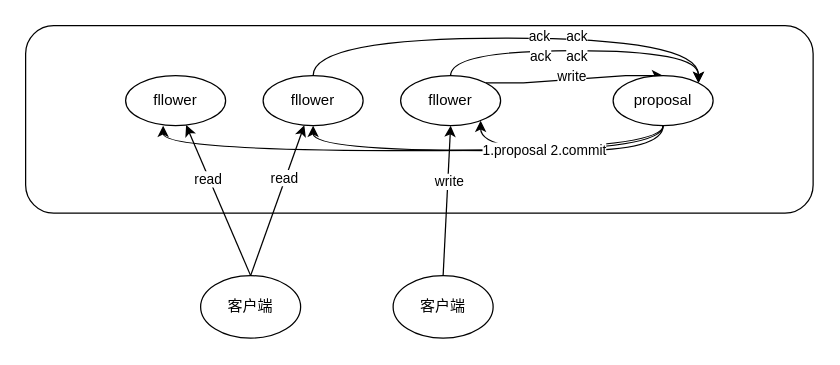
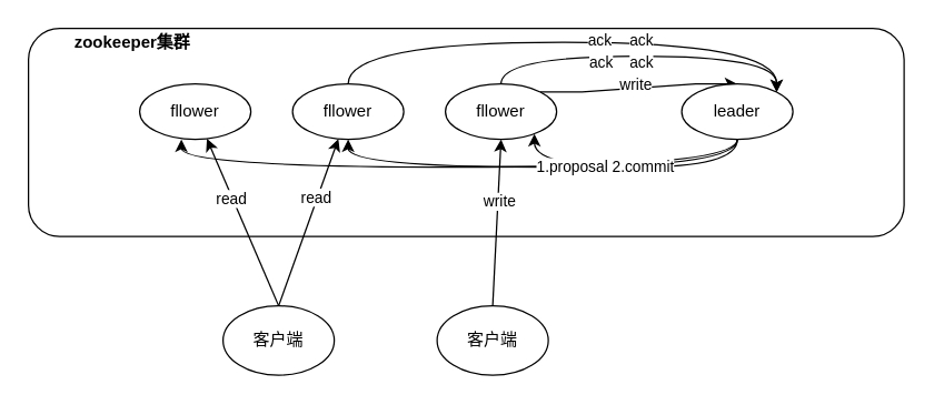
  <mxCell id="0" />
  <mxCell id="1" parent="0" />
  <mxCell id="2" value="客户端" style="ellipse;whiteSpace=wrap;html=1;" vertex="1" parent="1"><mxGeometry x="160" y="220" width="80" height="50" as="geometry" /></mxCell>
  <mxCell id="3" value="" style="rounded=1;whiteSpace=wrap;html=1;" vertex="1" parent="1"><mxGeometry x="20" y="20" width="630" height="150" as="geometry" /></mxCell>
  <mxCell id="4" value="客户端" style="ellipse;whiteSpace=wrap;html=1;" vertex="1" parent="1"><mxGeometry x="314" y="220" width="80" height="50" as="geometry" /></mxCell>
+ <mxCell id="5" value="&lt;b&gt;zookeeper集群&lt;/b&gt;" style="text;html=1;strokeColor=none;fillColor=none;align=center;verticalAlign=middle;whiteSpace=wrap;rounded=0;" vertex="1" parent="1"><mxGeometry x="40" y="20" width="110" height="20" as="geometry" /></mxCell>
  <mxCell id="6" value="fllower" style="ellipse;whiteSpace=wrap;html=1;" vertex="1" parent="1"><mxGeometry x="100" y="60" width="80" height="40" as="geometry" /></mxCell>
  <mxCell id="7" style="rounded=0;orthogonalLoop=1;jettySize=auto;html=1;exitX=0.5;exitY=0;exitDx=0;exitDy=0;entryX=1;entryY=0;entryDx=0;entryDy=0;elbow=vertical;edgeStyle=orthogonalEdgeStyle;curved=1;" edge="1" parent="1" source="10" target="21"><mxGeometry relative="1" as="geometry"><Array as="points"><mxPoint x="250" y="30" /><mxPoint x="558" y="30" /></Array></mxGeometry></mxCell>
  <mxCell id="8" value="ack" style="edgeLabel;html=1;align=center;verticalAlign=middle;resizable=0;points=[];" vertex="1" connectable="0" parent="7"><mxGeometry x="0.12" y="2" relative="1" as="geometry"><mxPoint as="offset" /></mxGeometry></mxCell>
  <mxCell id="9" value="ack" style="edgeLabel;html=1;align=center;verticalAlign=middle;resizable=0;points=[];" vertex="1" connectable="0" parent="7"><mxGeometry x="0.129" y="3" relative="1" as="geometry"><mxPoint x="29" y="1" as="offset" /></mxGeometry></mxCell>
  <mxCell id="10" value="fllower" style="ellipse;whiteSpace=wrap;html=1;" vertex="1" parent="1"><mxGeometry x="210" y="60" width="80" height="40" as="geometry" /></mxCell>
  <mxCell id="11" style="edgeStyle=entityRelationEdgeStyle;rounded=0;orthogonalLoop=1;jettySize=auto;html=1;exitX=1;exitY=0;exitDx=0;exitDy=0;entryX=0.5;entryY=0;entryDx=0;entryDy=0;" edge="1" parent="1" source="16" target="21"><mxGeometry relative="1" as="geometry" /></mxCell>
  <mxCell id="12" value="write" style="edgeLabel;html=1;align=center;verticalAlign=middle;resizable=0;points=[];" vertex="1" connectable="0" parent="11"><mxGeometry x="-0.045" y="-3" relative="1" as="geometry"><mxPoint y="-6" as="offset" /></mxGeometry></mxCell>
  <mxCell id="13" style="edgeStyle=orthogonalEdgeStyle;curved=1;rounded=0;orthogonalLoop=1;jettySize=auto;html=1;exitX=0.5;exitY=0;exitDx=0;exitDy=0;entryX=1;entryY=0;entryDx=0;entryDy=0;" edge="1" parent="1" source="16" target="21"><mxGeometry relative="1" as="geometry"><Array as="points"><mxPoint x="360" y="40" /><mxPoint x="558" y="40" /></Array></mxGeometry></mxCell>
  <mxCell id="14" value="ack" style="edgeLabel;html=1;align=center;verticalAlign=middle;resizable=0;points=[];" vertex="1" connectable="0" parent="13"><mxGeometry x="-0.253" y="-4" relative="1" as="geometry"><mxPoint as="offset" /></mxGeometry></mxCell>
  <mxCell id="15" value="ack" style="edgeLabel;html=1;align=center;verticalAlign=middle;resizable=0;points=[];" vertex="1" connectable="0" parent="13"><mxGeometry x="-0.226" y="-4" relative="1" as="geometry"><mxPoint x="26" as="offset" /></mxGeometry></mxCell>
  <mxCell id="16" value="fllower" style="ellipse;whiteSpace=wrap;html=1;" vertex="1" parent="1"><mxGeometry x="320" y="60" width="80" height="40" as="geometry" /></mxCell>
  <mxCell id="17" style="edgeStyle=orthogonalEdgeStyle;rounded=0;orthogonalLoop=1;jettySize=auto;html=1;exitX=0.5;exitY=1;exitDx=0;exitDy=0;curved=1;" edge="1" parent="1" source="21" target="16"><mxGeometry relative="1" as="geometry"><Array as="points"><mxPoint x="530" y="120" /><mxPoint x="384" y="120" /></Array></mxGeometry></mxCell>
  <mxCell id="18" style="edgeStyle=orthogonalEdgeStyle;rounded=0;orthogonalLoop=1;jettySize=auto;html=1;exitX=0.5;exitY=1;exitDx=0;exitDy=0;entryX=0.5;entryY=1;entryDx=0;entryDy=0;elbow=vertical;curved=1;" edge="1" parent="1" source="21" target="10"><mxGeometry relative="1" as="geometry" /></mxCell>
  <mxCell id="19" style="edgeStyle=orthogonalEdgeStyle;curved=1;rounded=0;orthogonalLoop=1;jettySize=auto;html=1;exitX=0.5;exitY=1;exitDx=0;exitDy=0;entryX=0.375;entryY=1;entryDx=0;entryDy=0;entryPerimeter=0;" edge="1" parent="1" source="21" target="6"><mxGeometry relative="1" as="geometry" /></mxCell>
  <mxCell id="20" value="1.proposal 2.commit" style="edgeLabel;html=1;align=center;verticalAlign=middle;resizable=0;points=[];" vertex="1" connectable="0" parent="19"><mxGeometry x="-0.475" y="-1" relative="1" as="geometry"><mxPoint as="offset" /></mxGeometry></mxCell>
- <mxCell id="21" value="proposal" style="ellipse;whiteSpace=wrap;html=1;" vertex="1" parent="1"><mxGeometry x="490" y="60" width="80" height="40" as="geometry" /></mxCell>
+ <mxCell id="21" value="leader" style="ellipse;whiteSpace=wrap;html=1;" vertex="1" parent="1"><mxGeometry x="490" y="60" width="80" height="40" as="geometry" /></mxCell>
  <mxCell id="22" value="" style="endArrow=classic;html=1;" edge="1" parent="1" target="6"><mxGeometry width="50" height="50" relative="1" as="geometry"><mxPoint x="200" y="220" as="sourcePoint" /><mxPoint x="250" y="170" as="targetPoint" /></mxGeometry></mxCell>
  <mxCell id="23" value="read" style="edgeLabel;html=1;align=center;verticalAlign=middle;resizable=0;points=[];" vertex="1" connectable="0" parent="22"><mxGeometry x="0.299" y="1" relative="1" as="geometry"><mxPoint as="offset" /></mxGeometry></mxCell>
  <mxCell id="24" value="" style="endArrow=classic;html=1;exitX=0.5;exitY=0;exitDx=0;exitDy=0;" edge="1" parent="1" source="2" target="10"><mxGeometry width="50" height="50" relative="1" as="geometry"><mxPoint x="210" y="230" as="sourcePoint" /><mxPoint x="158.381" y="109.556" as="targetPoint" /></mxGeometry></mxCell>
  <mxCell id="25" value="read" style="edgeLabel;html=1;align=center;verticalAlign=middle;resizable=0;points=[];" vertex="1" connectable="0" parent="24"><mxGeometry x="0.299" y="1" relative="1" as="geometry"><mxPoint as="offset" /></mxGeometry></mxCell>
  <mxCell id="26" value="" style="endArrow=classic;html=1;entryX=0.5;entryY=1;entryDx=0;entryDy=0;exitX=0.5;exitY=0;exitDx=0;exitDy=0;" edge="1" parent="1" source="4" target="16"><mxGeometry width="50" height="50" relative="1" as="geometry"><mxPoint x="330" y="220" as="sourcePoint" /><mxPoint x="380" y="170" as="targetPoint" /></mxGeometry></mxCell>
  <mxCell id="27" value="write" style="edgeLabel;html=1;align=center;verticalAlign=middle;resizable=0;points=[];" vertex="1" connectable="0" parent="26"><mxGeometry x="0.268" y="-1" relative="1" as="geometry"><mxPoint as="offset" /></mxGeometry></mxCell>
